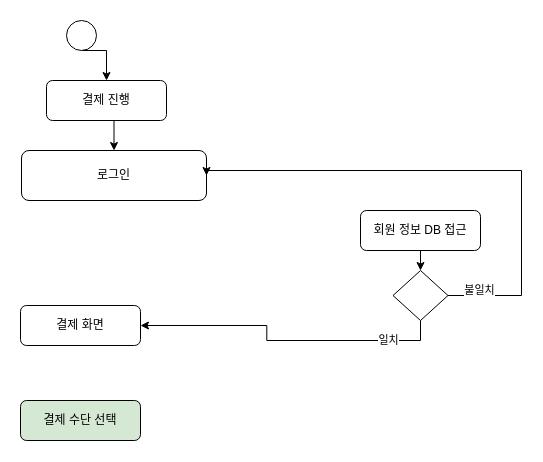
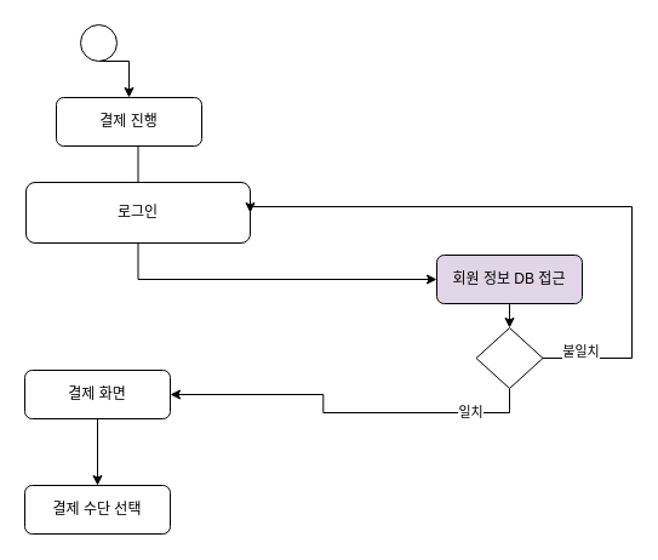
  <mxCell id="0" />
  <mxCell id="1" parent="0" />
  <mxCell id="2" style="edgeStyle=orthogonalEdgeStyle;rounded=0;orthogonalLoop=1;jettySize=auto;html=1;exitX=0.5;exitY=1;exitDx=0;exitDy=0;entryX=0.5;entryY=0;entryDx=0;entryDy=0;" edge="1" parent="1" source="3" target="5"><mxGeometry relative="1" as="geometry" /></mxCell>
  <mxCell id="3" value="" style="ellipse;whiteSpace=wrap;html=1;aspect=fixed;" vertex="1" parent="1"><mxGeometry x="66" y="20" width="30" height="30" as="geometry" /></mxCell>
- <mxCell id="4" style="edgeStyle=orthogonalEdgeStyle;rounded=0;orthogonalLoop=1;jettySize=auto;html=1;exitX=0.5;exitY=1;exitDx=0;exitDy=0;entryX=0.5;entryY=0;entryDx=0;entryDy=0;" edge="1" parent="1" source="5" target="7"><mxGeometry relative="1" as="geometry" /></mxCell>
+ <mxCell id="4" style="edgeStyle=orthogonalEdgeStyle;rounded=0;orthogonalLoop=1;jettySize=auto;html=1;exitX=0.5;exitY=1;exitDx=0;exitDy=0;entryX=0.5;entryY=0;entryDx=0;entryDy=0;endArrow=none;" edge="1" parent="1" source="5" target="7"><mxGeometry relative="1" as="geometry" /></mxCell>
  <mxCell id="5" value="결제 진행" style="rounded=1;whiteSpace=wrap;html=1;" vertex="1" parent="1"><mxGeometry x="46" y="80" width="120" height="40" as="geometry" /></mxCell>
+ <mxCell id="6" style="edgeStyle=orthogonalEdgeStyle;rounded=0;orthogonalLoop=1;jettySize=auto;html=1;exitX=0.5;exitY=1;exitDx=0;exitDy=0;entryX=0;entryY=0.5;entryDx=0;entryDy=0;" edge="1" parent="1" source="7" target="9"><mxGeometry relative="1" as="geometry" /></mxCell>
  <mxCell id="7" value="로그인" style="rounded=1;whiteSpace=wrap;html=1;" vertex="1" parent="1"><mxGeometry x="21" y="150" width="185" height="50" as="geometry" /></mxCell>
  <mxCell id="8" style="edgeStyle=orthogonalEdgeStyle;rounded=0;orthogonalLoop=1;jettySize=auto;html=1;exitX=0.5;exitY=1;exitDx=0;exitDy=0;entryX=0.5;entryY=0;entryDx=0;entryDy=0;" edge="1" parent="1" source="9" target="12"><mxGeometry relative="1" as="geometry" /></mxCell>
- <mxCell id="9" value="회원 정보 DB 접근" style="rounded=1;whiteSpace=wrap;html=1;" vertex="1" parent="1"><mxGeometry x="360" y="210" width="120" height="40" as="geometry" /></mxCell>
+ <mxCell id="9" value="회원 정보 DB 접근" style="rounded=1;whiteSpace=wrap;html=1;fillColor=#e1d5e7;" vertex="1" parent="1"><mxGeometry x="360" y="210" width="120" height="40" as="geometry" /></mxCell>
  <mxCell id="10" value="일치" style="edgeStyle=orthogonalEdgeStyle;rounded=0;orthogonalLoop=1;jettySize=auto;html=1;exitX=0.5;exitY=1;exitDx=0;exitDy=0;entryX=1;entryY=0.5;entryDx=0;entryDy=0;" edge="1" parent="1" source="12" target="14"><mxGeometry x="-0.673" relative="1" as="geometry"><mxPoint as="offset" /></mxGeometry></mxCell>
  <mxCell id="11" value="불일치" style="edgeStyle=orthogonalEdgeStyle;rounded=0;orthogonalLoop=1;jettySize=auto;html=1;exitX=1;exitY=0.5;exitDx=0;exitDy=0;entryX=1;entryY=0.5;entryDx=0;entryDy=0;" edge="1" parent="1" source="12" target="7"><mxGeometry x="-0.884" y="5" relative="1" as="geometry"><mxPoint x="541" y="160" as="targetPoint" /><Array as="points"><mxPoint x="521" y="295" /><mxPoint x="521" y="170" /></Array><mxPoint x="1" as="offset" /></mxGeometry></mxCell>
  <mxCell id="12" value="" style="rhombus;whiteSpace=wrap;html=1;" vertex="1" parent="1"><mxGeometry x="392.5" y="270" width="55" height="50" as="geometry" /></mxCell>
+ <mxCell id="13" style="edgeStyle=orthogonalEdgeStyle;rounded=0;orthogonalLoop=1;jettySize=auto;html=1;exitX=0.5;exitY=1;exitDx=0;exitDy=0;entryX=0.5;entryY=0;entryDx=0;entryDy=0;" edge="1" parent="1" source="14" target="15"><mxGeometry relative="1" as="geometry" /></mxCell>
  <mxCell id="14" value="결제 화면" style="rounded=1;whiteSpace=wrap;html=1;" vertex="1" parent="1"><mxGeometry x="20" y="305" width="120" height="40" as="geometry" /></mxCell>
- <mxCell id="15" value="결제 수단 선택" style="rounded=1;whiteSpace=wrap;html=1;fillColor=#d5e8d4;" vertex="1" parent="1"><mxGeometry x="20" y="400" width="120" height="40" as="geometry" /></mxCell>
+ <mxCell id="15" value="결제 수단 선택" style="rounded=1;whiteSpace=wrap;html=1;" vertex="1" parent="1"><mxGeometry x="20" y="400" width="120" height="40" as="geometry" /></mxCell>
